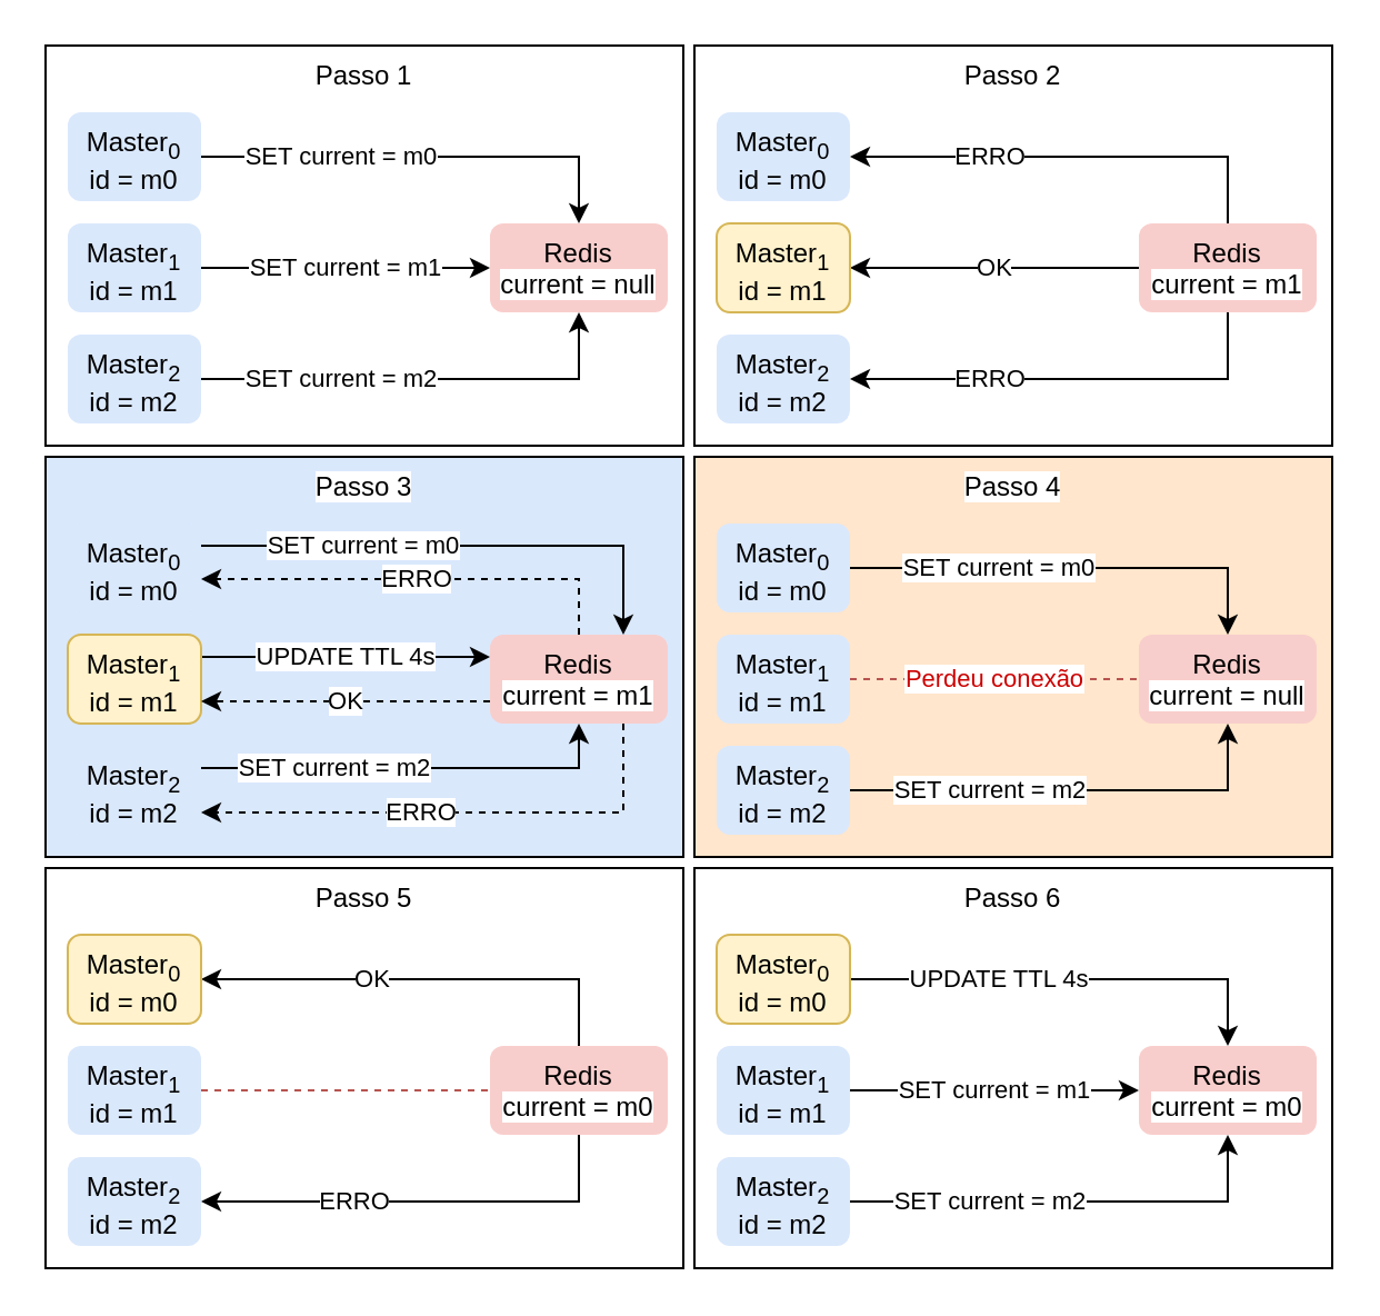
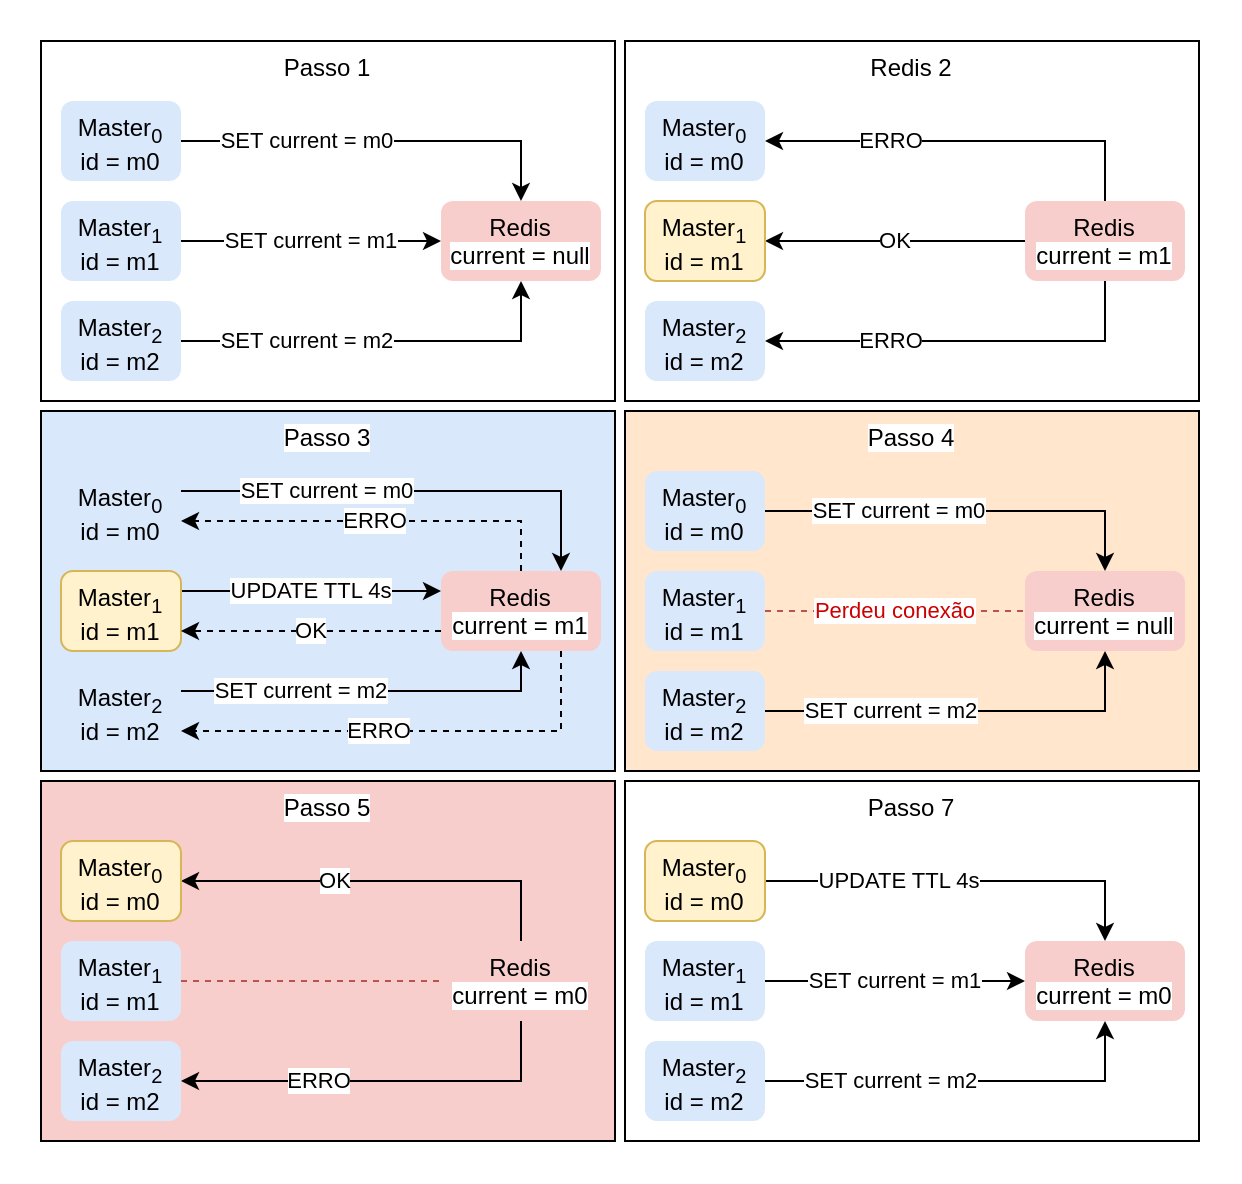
  <mxCell id="0" />
  <mxCell id="1" parent="0" />
- <mxCell id="2" value="Passo 2" style="rounded=0;whiteSpace=wrap;html=1;labelBackgroundColor=#FFFFFF;verticalAlign=top;align=center;" vertex="1" parent="1"><mxGeometry x="312" y="20" width="287" height="180" as="geometry" /></mxCell>
+ <mxCell id="2" value="Redis 2" style="rounded=0;whiteSpace=wrap;html=1;labelBackgroundColor=#FFFFFF;verticalAlign=top;align=center;" vertex="1" parent="1"><mxGeometry x="312" y="20" width="287" height="180" as="geometry" /></mxCell>
  <mxCell id="3" value="ERRO" style="edgeStyle=orthogonalEdgeStyle;rounded=0;orthogonalLoop=1;jettySize=auto;html=1;exitX=1;exitY=0.5;exitDx=0;exitDy=0;entryX=0.5;entryY=0;entryDx=0;entryDy=0;startArrow=classic;startFill=1;endArrow=none;endFill=0;" edge="1" parent="1" source="4" target="9"><mxGeometry x="-0.368" relative="1" as="geometry"><mxPoint as="offset" /></mxGeometry></mxCell>
  <mxCell id="4" value="Master&lt;sub&gt;0&lt;/sub&gt;&lt;br&gt;id = m0" style="rounded=1;whiteSpace=wrap;html=1;fillColor=#dae8fc;strokeColor=none;verticalAlign=top;" vertex="1" parent="1"><mxGeometry x="322" y="50" width="60" height="40" as="geometry" /></mxCell>
  <mxCell id="5" value="OK" style="edgeStyle=orthogonalEdgeStyle;rounded=0;orthogonalLoop=1;jettySize=auto;html=1;exitX=1;exitY=0.5;exitDx=0;exitDy=0;entryX=0;entryY=0.5;entryDx=0;entryDy=0;startArrow=classic;startFill=1;endArrow=none;endFill=0;" edge="1" parent="1" source="6" target="9"><mxGeometry relative="1" as="geometry"><mxPoint as="offset" /></mxGeometry></mxCell>
  <mxCell id="6" value="Master&lt;sub&gt;1&lt;/sub&gt;&lt;br&gt;id = m1" style="rounded=1;whiteSpace=wrap;html=1;fillColor=#fff2cc;strokeColor=#d6b656;verticalAlign=top;" vertex="1" parent="1"><mxGeometry x="322" y="100" width="60" height="40" as="geometry" /></mxCell>
  <mxCell id="7" value="ERRO" style="edgeStyle=orthogonalEdgeStyle;rounded=0;orthogonalLoop=1;jettySize=auto;html=1;exitX=1;exitY=0.5;exitDx=0;exitDy=0;entryX=0.5;entryY=1;entryDx=0;entryDy=0;startArrow=classic;startFill=1;endArrow=none;endFill=0;" edge="1" parent="1" source="8" target="9"><mxGeometry x="-0.368" relative="1" as="geometry"><mxPoint as="offset" /></mxGeometry></mxCell>
  <mxCell id="8" value="Master&lt;sub&gt;2&lt;/sub&gt;&lt;br&gt;id = m2" style="rounded=1;whiteSpace=wrap;html=1;fillColor=#dae8fc;strokeColor=none;verticalAlign=top;" vertex="1" parent="1"><mxGeometry x="322" y="150" width="60" height="40" as="geometry" /></mxCell>
  <mxCell id="9" value="Redis&lt;br&gt;&lt;span style=&quot;background-color: rgb(255, 255, 255);&quot;&gt;current = m1&lt;/span&gt;" style="rounded=1;whiteSpace=wrap;html=1;fillColor=#f8cecc;strokeColor=none;verticalAlign=top;" vertex="1" parent="1"><mxGeometry x="512" y="100" width="80" height="40" as="geometry" /></mxCell>
  <mxCell id="10" value="Passo 1" style="rounded=0;whiteSpace=wrap;html=1;labelBackgroundColor=#FFFFFF;verticalAlign=top;align=center;" vertex="1" parent="1"><mxGeometry x="20" y="20" width="287" height="180" as="geometry" /></mxCell>
  <mxCell id="11" value="SET current = m0" style="edgeStyle=orthogonalEdgeStyle;rounded=0;orthogonalLoop=1;jettySize=auto;html=1;exitX=1;exitY=0.5;exitDx=0;exitDy=0;entryX=0.5;entryY=0;entryDx=0;entryDy=0;" edge="1" parent="1" source="12" target="17"><mxGeometry x="-0.368" relative="1" as="geometry"><mxPoint as="offset" /></mxGeometry></mxCell>
  <mxCell id="12" value="Master&lt;sub&gt;0&lt;/sub&gt;&lt;br&gt;id = m0" style="rounded=1;whiteSpace=wrap;html=1;fillColor=#dae8fc;strokeColor=none;verticalAlign=top;" vertex="1" parent="1"><mxGeometry x="30" y="50" width="60" height="40" as="geometry" /></mxCell>
  <mxCell id="13" value="SET current = m1" style="edgeStyle=orthogonalEdgeStyle;rounded=0;orthogonalLoop=1;jettySize=auto;html=1;exitX=1;exitY=0.5;exitDx=0;exitDy=0;entryX=0;entryY=0.5;entryDx=0;entryDy=0;" edge="1" parent="1" source="14" target="17"><mxGeometry relative="1" as="geometry"><mxPoint as="offset" /></mxGeometry></mxCell>
  <mxCell id="14" value="Master&lt;sub&gt;1&lt;/sub&gt;&lt;br&gt;id = m1" style="rounded=1;whiteSpace=wrap;html=1;fillColor=#dae8fc;strokeColor=none;verticalAlign=top;" vertex="1" parent="1"><mxGeometry x="30" y="100" width="60" height="40" as="geometry" /></mxCell>
  <mxCell id="15" value="SET current = m2" style="edgeStyle=orthogonalEdgeStyle;rounded=0;orthogonalLoop=1;jettySize=auto;html=1;exitX=1;exitY=0.5;exitDx=0;exitDy=0;entryX=0.5;entryY=1;entryDx=0;entryDy=0;" edge="1" parent="1" source="16" target="17"><mxGeometry x="-0.368" relative="1" as="geometry"><mxPoint as="offset" /></mxGeometry></mxCell>
  <mxCell id="16" value="Master&lt;sub&gt;2&lt;/sub&gt;&lt;br&gt;id = m2" style="rounded=1;whiteSpace=wrap;html=1;fillColor=#dae8fc;strokeColor=none;verticalAlign=top;" vertex="1" parent="1"><mxGeometry x="30" y="150" width="60" height="40" as="geometry" /></mxCell>
  <mxCell id="17" value="Redis&lt;br&gt;&lt;span style=&quot;background-color: rgb(255, 255, 255);&quot;&gt;current = null&lt;/span&gt;" style="rounded=1;whiteSpace=wrap;html=1;fillColor=#f8cecc;strokeColor=none;verticalAlign=top;" vertex="1" parent="1"><mxGeometry x="220" y="100" width="80" height="40" as="geometry" /></mxCell>
  <mxCell id="18" value="Passo 4" style="rounded=0;whiteSpace=wrap;html=1;labelBackgroundColor=#FFFFFF;verticalAlign=top;align=center;fillColor=#ffe6cc;" vertex="1" parent="1"><mxGeometry x="312" y="205" width="287" height="180" as="geometry" /></mxCell>
  <mxCell id="19" value="SET current = m0" style="edgeStyle=orthogonalEdgeStyle;rounded=0;orthogonalLoop=1;jettySize=auto;html=1;exitX=1;exitY=0.5;exitDx=0;exitDy=0;entryX=0.5;entryY=0;entryDx=0;entryDy=0;startArrow=none;startFill=0;endArrow=classic;endFill=1;fillColor=#f8cecc;strokeColor=#000000;" edge="1" parent="1" source="20" target="25"><mxGeometry x="-0.33" relative="1" as="geometry"><mxPoint as="offset" /></mxGeometry></mxCell>
  <mxCell id="20" value="Master&lt;sub&gt;0&lt;/sub&gt;&lt;br&gt;id = m0" style="rounded=1;whiteSpace=wrap;html=1;fillColor=#dae8fc;strokeColor=none;verticalAlign=top;" vertex="1" parent="1"><mxGeometry x="322" y="235" width="60" height="40" as="geometry" /></mxCell>
  <mxCell id="21" value="Perdeu conexão" style="edgeStyle=orthogonalEdgeStyle;rounded=0;orthogonalLoop=1;jettySize=auto;html=1;exitX=1;exitY=0.5;exitDx=0;exitDy=0;entryX=0;entryY=0.5;entryDx=0;entryDy=0;startArrow=none;startFill=0;endArrow=none;endFill=0;dashed=1;fillColor=#f8cecc;strokeColor=#b85450;fontColor=#CC0000;" edge="1" parent="1" source="22" target="25"><mxGeometry relative="1" as="geometry"><mxPoint as="offset" /><Array as="points"><mxPoint x="439" y="305" /><mxPoint x="439" y="305" /></Array></mxGeometry></mxCell>
  <mxCell id="22" value="Master&lt;sub&gt;1&lt;/sub&gt;&lt;br&gt;id = m1" style="rounded=1;whiteSpace=wrap;html=1;fillColor=#dae8fc;strokeColor=none;verticalAlign=top;" vertex="1" parent="1"><mxGeometry x="322" y="285" width="60" height="40" as="geometry" /></mxCell>
  <mxCell id="23" value="SET current = m2" style="edgeStyle=orthogonalEdgeStyle;rounded=0;orthogonalLoop=1;jettySize=auto;html=1;exitX=1;exitY=0.5;exitDx=0;exitDy=0;entryX=0.5;entryY=1;entryDx=0;entryDy=0;startArrow=none;startFill=0;endArrow=classic;endFill=1;" edge="1" parent="1" source="24" target="25"><mxGeometry x="-0.368" relative="1" as="geometry"><mxPoint as="offset" /></mxGeometry></mxCell>
  <mxCell id="24" value="Master&lt;sub&gt;2&lt;/sub&gt;&lt;br&gt;id = m2" style="rounded=1;whiteSpace=wrap;html=1;fillColor=#dae8fc;strokeColor=none;verticalAlign=top;" vertex="1" parent="1"><mxGeometry x="322" y="335" width="60" height="40" as="geometry" /></mxCell>
  <mxCell id="25" value="Redis&lt;br&gt;&lt;span style=&quot;background-color: rgb(255, 255, 255);&quot;&gt;current = null&lt;/span&gt;" style="rounded=1;whiteSpace=wrap;html=1;fillColor=#f8cecc;strokeColor=none;verticalAlign=top;" vertex="1" parent="1"><mxGeometry x="512" y="285" width="80" height="40" as="geometry" /></mxCell>
  <mxCell id="26" value="Passo 3" style="rounded=0;whiteSpace=wrap;html=1;labelBackgroundColor=#FFFFFF;verticalAlign=top;align=center;fillColor=#dae8fc;" vertex="1" parent="1"><mxGeometry x="20" y="205" width="287" height="180" as="geometry" /></mxCell>
  <mxCell id="27" value="SET current = m0" style="edgeStyle=orthogonalEdgeStyle;rounded=0;orthogonalLoop=1;jettySize=auto;html=1;exitX=1;exitY=0.25;exitDx=0;exitDy=0;entryX=0.75;entryY=0;entryDx=0;entryDy=0;" edge="1" parent="1" source="28" target="36"><mxGeometry x="-0.368" relative="1" as="geometry"><mxPoint as="offset" /><Array as="points"><mxPoint x="280" y="245" /></Array></mxGeometry></mxCell>
  <mxCell id="28" value="Master&lt;sub&gt;0&lt;/sub&gt;&lt;br&gt;id = m0" style="rounded=1;whiteSpace=wrap;html=1;fillColor=#dae8fc;strokeColor=none;verticalAlign=top;" vertex="1" parent="1"><mxGeometry x="30" y="235" width="60" height="40" as="geometry" /></mxCell>
  <mxCell id="29" value="UPDATE TTL 4s" style="edgeStyle=orthogonalEdgeStyle;rounded=0;orthogonalLoop=1;jettySize=auto;html=1;exitX=1;exitY=0.25;exitDx=0;exitDy=0;entryX=0;entryY=0.25;entryDx=0;entryDy=0;" edge="1" parent="1" source="30" target="36"><mxGeometry relative="1" as="geometry"><mxPoint as="offset" /><Array as="points" /></mxGeometry></mxCell>
  <mxCell id="30" value="Master&lt;sub&gt;1&lt;/sub&gt;&lt;br&gt;id = m1" style="rounded=1;whiteSpace=wrap;html=1;fillColor=#fff2cc;strokeColor=#d6b656;verticalAlign=top;" vertex="1" parent="1"><mxGeometry x="30" y="285" width="60" height="40" as="geometry" /></mxCell>
  <mxCell id="31" value="SET current = m2" style="edgeStyle=orthogonalEdgeStyle;rounded=0;orthogonalLoop=1;jettySize=auto;html=1;exitX=1;exitY=0.25;exitDx=0;exitDy=0;entryX=0.5;entryY=1;entryDx=0;entryDy=0;" edge="1" parent="1" source="32" target="36"><mxGeometry x="-0.368" relative="1" as="geometry"><mxPoint as="offset" /><Array as="points"><mxPoint x="260" y="345" /></Array></mxGeometry></mxCell>
  <mxCell id="32" value="Master&lt;sub&gt;2&lt;/sub&gt;&lt;br&gt;id = m2" style="rounded=1;whiteSpace=wrap;html=1;fillColor=#dae8fc;strokeColor=none;verticalAlign=top;" vertex="1" parent="1"><mxGeometry x="30" y="335" width="60" height="40" as="geometry" /></mxCell>
  <mxCell id="33" value="OK" style="edgeStyle=orthogonalEdgeStyle;rounded=0;orthogonalLoop=1;jettySize=auto;html=1;exitX=0;exitY=0.75;exitDx=0;exitDy=0;entryX=1;entryY=0.75;entryDx=0;entryDy=0;startArrow=none;startFill=0;endArrow=classic;endFill=1;dashed=1;" edge="1" parent="1" source="36" target="30"><mxGeometry relative="1" as="geometry" /></mxCell>
  <mxCell id="34" value="ERRO" style="edgeStyle=orthogonalEdgeStyle;rounded=0;orthogonalLoop=1;jettySize=auto;html=1;exitX=0.5;exitY=0;exitDx=0;exitDy=0;dashed=1;startArrow=none;startFill=0;endArrow=classic;endFill=1;" edge="1" parent="1" source="36"><mxGeometry relative="1" as="geometry"><mxPoint x="90" y="260" as="targetPoint" /><Array as="points"><mxPoint x="260" y="260" /><mxPoint x="90" y="260" /></Array></mxGeometry></mxCell>
  <mxCell id="35" value="ERRO" style="edgeStyle=orthogonalEdgeStyle;rounded=0;orthogonalLoop=1;jettySize=auto;html=1;exitX=0.75;exitY=1;exitDx=0;exitDy=0;entryX=1;entryY=0.75;entryDx=0;entryDy=0;dashed=1;startArrow=none;startFill=0;endArrow=classic;endFill=1;" edge="1" parent="1" source="36" target="32"><mxGeometry x="0.139" relative="1" as="geometry"><mxPoint as="offset" /></mxGeometry></mxCell>
  <mxCell id="36" value="Redis&lt;br&gt;&lt;span style=&quot;background-color: rgb(255, 255, 255);&quot;&gt;current = m1&lt;/span&gt;" style="rounded=1;whiteSpace=wrap;html=1;fillColor=#f8cecc;strokeColor=none;verticalAlign=top;" vertex="1" parent="1"><mxGeometry x="220" y="285" width="80" height="40" as="geometry" /></mxCell>
- <mxCell id="37" value="Passo 5" style="rounded=0;whiteSpace=wrap;html=1;labelBackgroundColor=#FFFFFF;verticalAlign=top;align=center;" vertex="1" parent="1"><mxGeometry x="20" y="390" width="287" height="180" as="geometry" /></mxCell>
+ <mxCell id="37" value="Passo 5" style="rounded=0;whiteSpace=wrap;html=1;labelBackgroundColor=#FFFFFF;verticalAlign=top;align=center;fillColor=#f8cecc;" vertex="1" parent="1"><mxGeometry x="20" y="390" width="287" height="180" as="geometry" /></mxCell>
  <mxCell id="38" value="OK" style="edgeStyle=orthogonalEdgeStyle;rounded=0;orthogonalLoop=1;jettySize=auto;html=1;exitX=1;exitY=0.5;exitDx=0;exitDy=0;entryX=0.5;entryY=0;entryDx=0;entryDy=0;startArrow=classic;startFill=1;endArrow=none;endFill=0;fillColor=#f8cecc;strokeColor=#000000;" edge="1" parent="1" source="39" target="44"><mxGeometry x="-0.23" relative="1" as="geometry"><mxPoint as="offset" /></mxGeometry></mxCell>
  <mxCell id="39" value="Master&lt;sub&gt;0&lt;/sub&gt;&lt;br&gt;id = m0" style="rounded=1;whiteSpace=wrap;html=1;fillColor=#fff2cc;strokeColor=#d6b656;verticalAlign=top;" vertex="1" parent="1"><mxGeometry x="30" y="420" width="60" height="40" as="geometry" /></mxCell>
  <mxCell id="40" value="" style="edgeStyle=orthogonalEdgeStyle;rounded=0;orthogonalLoop=1;jettySize=auto;html=1;exitX=1;exitY=0.5;exitDx=0;exitDy=0;entryX=0;entryY=0.5;entryDx=0;entryDy=0;startArrow=none;startFill=0;endArrow=none;endFill=0;dashed=1;fillColor=#f8cecc;strokeColor=#b85450;" edge="1" parent="1" source="41" target="44"><mxGeometry relative="1" as="geometry"><mxPoint as="offset" /></mxGeometry></mxCell>
  <mxCell id="41" value="Master&lt;sub&gt;1&lt;/sub&gt;&lt;br&gt;id = m1" style="rounded=1;whiteSpace=wrap;html=1;fillColor=#dae8fc;strokeColor=none;verticalAlign=top;" vertex="1" parent="1"><mxGeometry x="30" y="470" width="60" height="40" as="geometry" /></mxCell>
  <mxCell id="42" value="ERRO" style="edgeStyle=orthogonalEdgeStyle;rounded=0;orthogonalLoop=1;jettySize=auto;html=1;exitX=1;exitY=0.5;exitDx=0;exitDy=0;entryX=0.5;entryY=1;entryDx=0;entryDy=0;startArrow=classic;startFill=1;endArrow=none;endFill=0;" edge="1" parent="1" source="43" target="44"><mxGeometry x="-0.31" relative="1" as="geometry"><mxPoint as="offset" /></mxGeometry></mxCell>
  <mxCell id="43" value="Master&lt;sub&gt;2&lt;/sub&gt;&lt;br&gt;id = m2" style="rounded=1;whiteSpace=wrap;html=1;fillColor=#dae8fc;strokeColor=none;verticalAlign=top;" vertex="1" parent="1"><mxGeometry x="30" y="520" width="60" height="40" as="geometry" /></mxCell>
  <mxCell id="44" value="Redis&lt;br&gt;&lt;span style=&quot;background-color: rgb(255, 255, 255);&quot;&gt;current = m0&lt;/span&gt;" style="rounded=1;whiteSpace=wrap;html=1;fillColor=#f8cecc;strokeColor=none;verticalAlign=top;" vertex="1" parent="1"><mxGeometry x="220" y="470" width="80" height="40" as="geometry" /></mxCell>
- <mxCell id="45" value="Passo 6" style="rounded=0;whiteSpace=wrap;html=1;labelBackgroundColor=#FFFFFF;verticalAlign=top;align=center;" vertex="1" parent="1"><mxGeometry x="312" y="390" width="287" height="180" as="geometry" /></mxCell>
+ <mxCell id="45" value="Passo 7" style="rounded=0;whiteSpace=wrap;html=1;labelBackgroundColor=#FFFFFF;verticalAlign=top;align=center;" vertex="1" parent="1"><mxGeometry x="312" y="390" width="287" height="180" as="geometry" /></mxCell>
  <mxCell id="46" value="UPDATE TTL 4s" style="edgeStyle=orthogonalEdgeStyle;rounded=0;orthogonalLoop=1;jettySize=auto;html=1;exitX=1;exitY=0.5;exitDx=0;exitDy=0;entryX=0.5;entryY=0;entryDx=0;entryDy=0;startArrow=none;startFill=0;endArrow=classic;endFill=1;fillColor=#f8cecc;strokeColor=#000000;" edge="1" parent="1" source="47" target="52"><mxGeometry x="-0.33" relative="1" as="geometry"><mxPoint as="offset" /></mxGeometry></mxCell>
  <mxCell id="47" value="Master&lt;sub&gt;0&lt;/sub&gt;&lt;br&gt;id = m0" style="rounded=1;whiteSpace=wrap;html=1;fillColor=#fff2cc;strokeColor=#d6b656;verticalAlign=top;" vertex="1" parent="1"><mxGeometry x="322" y="420" width="60" height="40" as="geometry" /></mxCell>
  <mxCell id="48" value="SET current = m1" style="edgeStyle=orthogonalEdgeStyle;rounded=0;orthogonalLoop=1;jettySize=auto;html=1;exitX=1;exitY=0.5;exitDx=0;exitDy=0;entryX=0;entryY=0.5;entryDx=0;entryDy=0;startArrow=none;startFill=0;endArrow=classic;endFill=1;fillColor=#f8cecc;strokeColor=#000000;fontColor=#000000;" edge="1" parent="1" source="49" target="52"><mxGeometry relative="1" as="geometry"><mxPoint as="offset" /><Array as="points"><mxPoint x="439" y="490" /><mxPoint x="439" y="490" /></Array></mxGeometry></mxCell>
  <mxCell id="49" value="Master&lt;sub&gt;1&lt;/sub&gt;&lt;br&gt;id = m1" style="rounded=1;whiteSpace=wrap;html=1;fillColor=#dae8fc;strokeColor=none;verticalAlign=top;" vertex="1" parent="1"><mxGeometry x="322" y="470" width="60" height="40" as="geometry" /></mxCell>
  <mxCell id="50" value="SET current = m2" style="edgeStyle=orthogonalEdgeStyle;rounded=0;orthogonalLoop=1;jettySize=auto;html=1;exitX=1;exitY=0.5;exitDx=0;exitDy=0;entryX=0.5;entryY=1;entryDx=0;entryDy=0;startArrow=none;startFill=0;endArrow=classic;endFill=1;" edge="1" parent="1" source="51" target="52"><mxGeometry x="-0.368" relative="1" as="geometry"><mxPoint as="offset" /></mxGeometry></mxCell>
  <mxCell id="51" value="Master&lt;sub&gt;2&lt;/sub&gt;&lt;br&gt;id = m2" style="rounded=1;whiteSpace=wrap;html=1;fillColor=#dae8fc;strokeColor=none;verticalAlign=top;" vertex="1" parent="1"><mxGeometry x="322" y="520" width="60" height="40" as="geometry" /></mxCell>
  <mxCell id="52" value="Redis&lt;br&gt;&lt;span style=&quot;background-color: rgb(255, 255, 255);&quot;&gt;current = m0&lt;/span&gt;" style="rounded=1;whiteSpace=wrap;html=1;fillColor=#f8cecc;strokeColor=none;verticalAlign=top;" vertex="1" parent="1"><mxGeometry x="512" y="470" width="80" height="40" as="geometry" /></mxCell>
